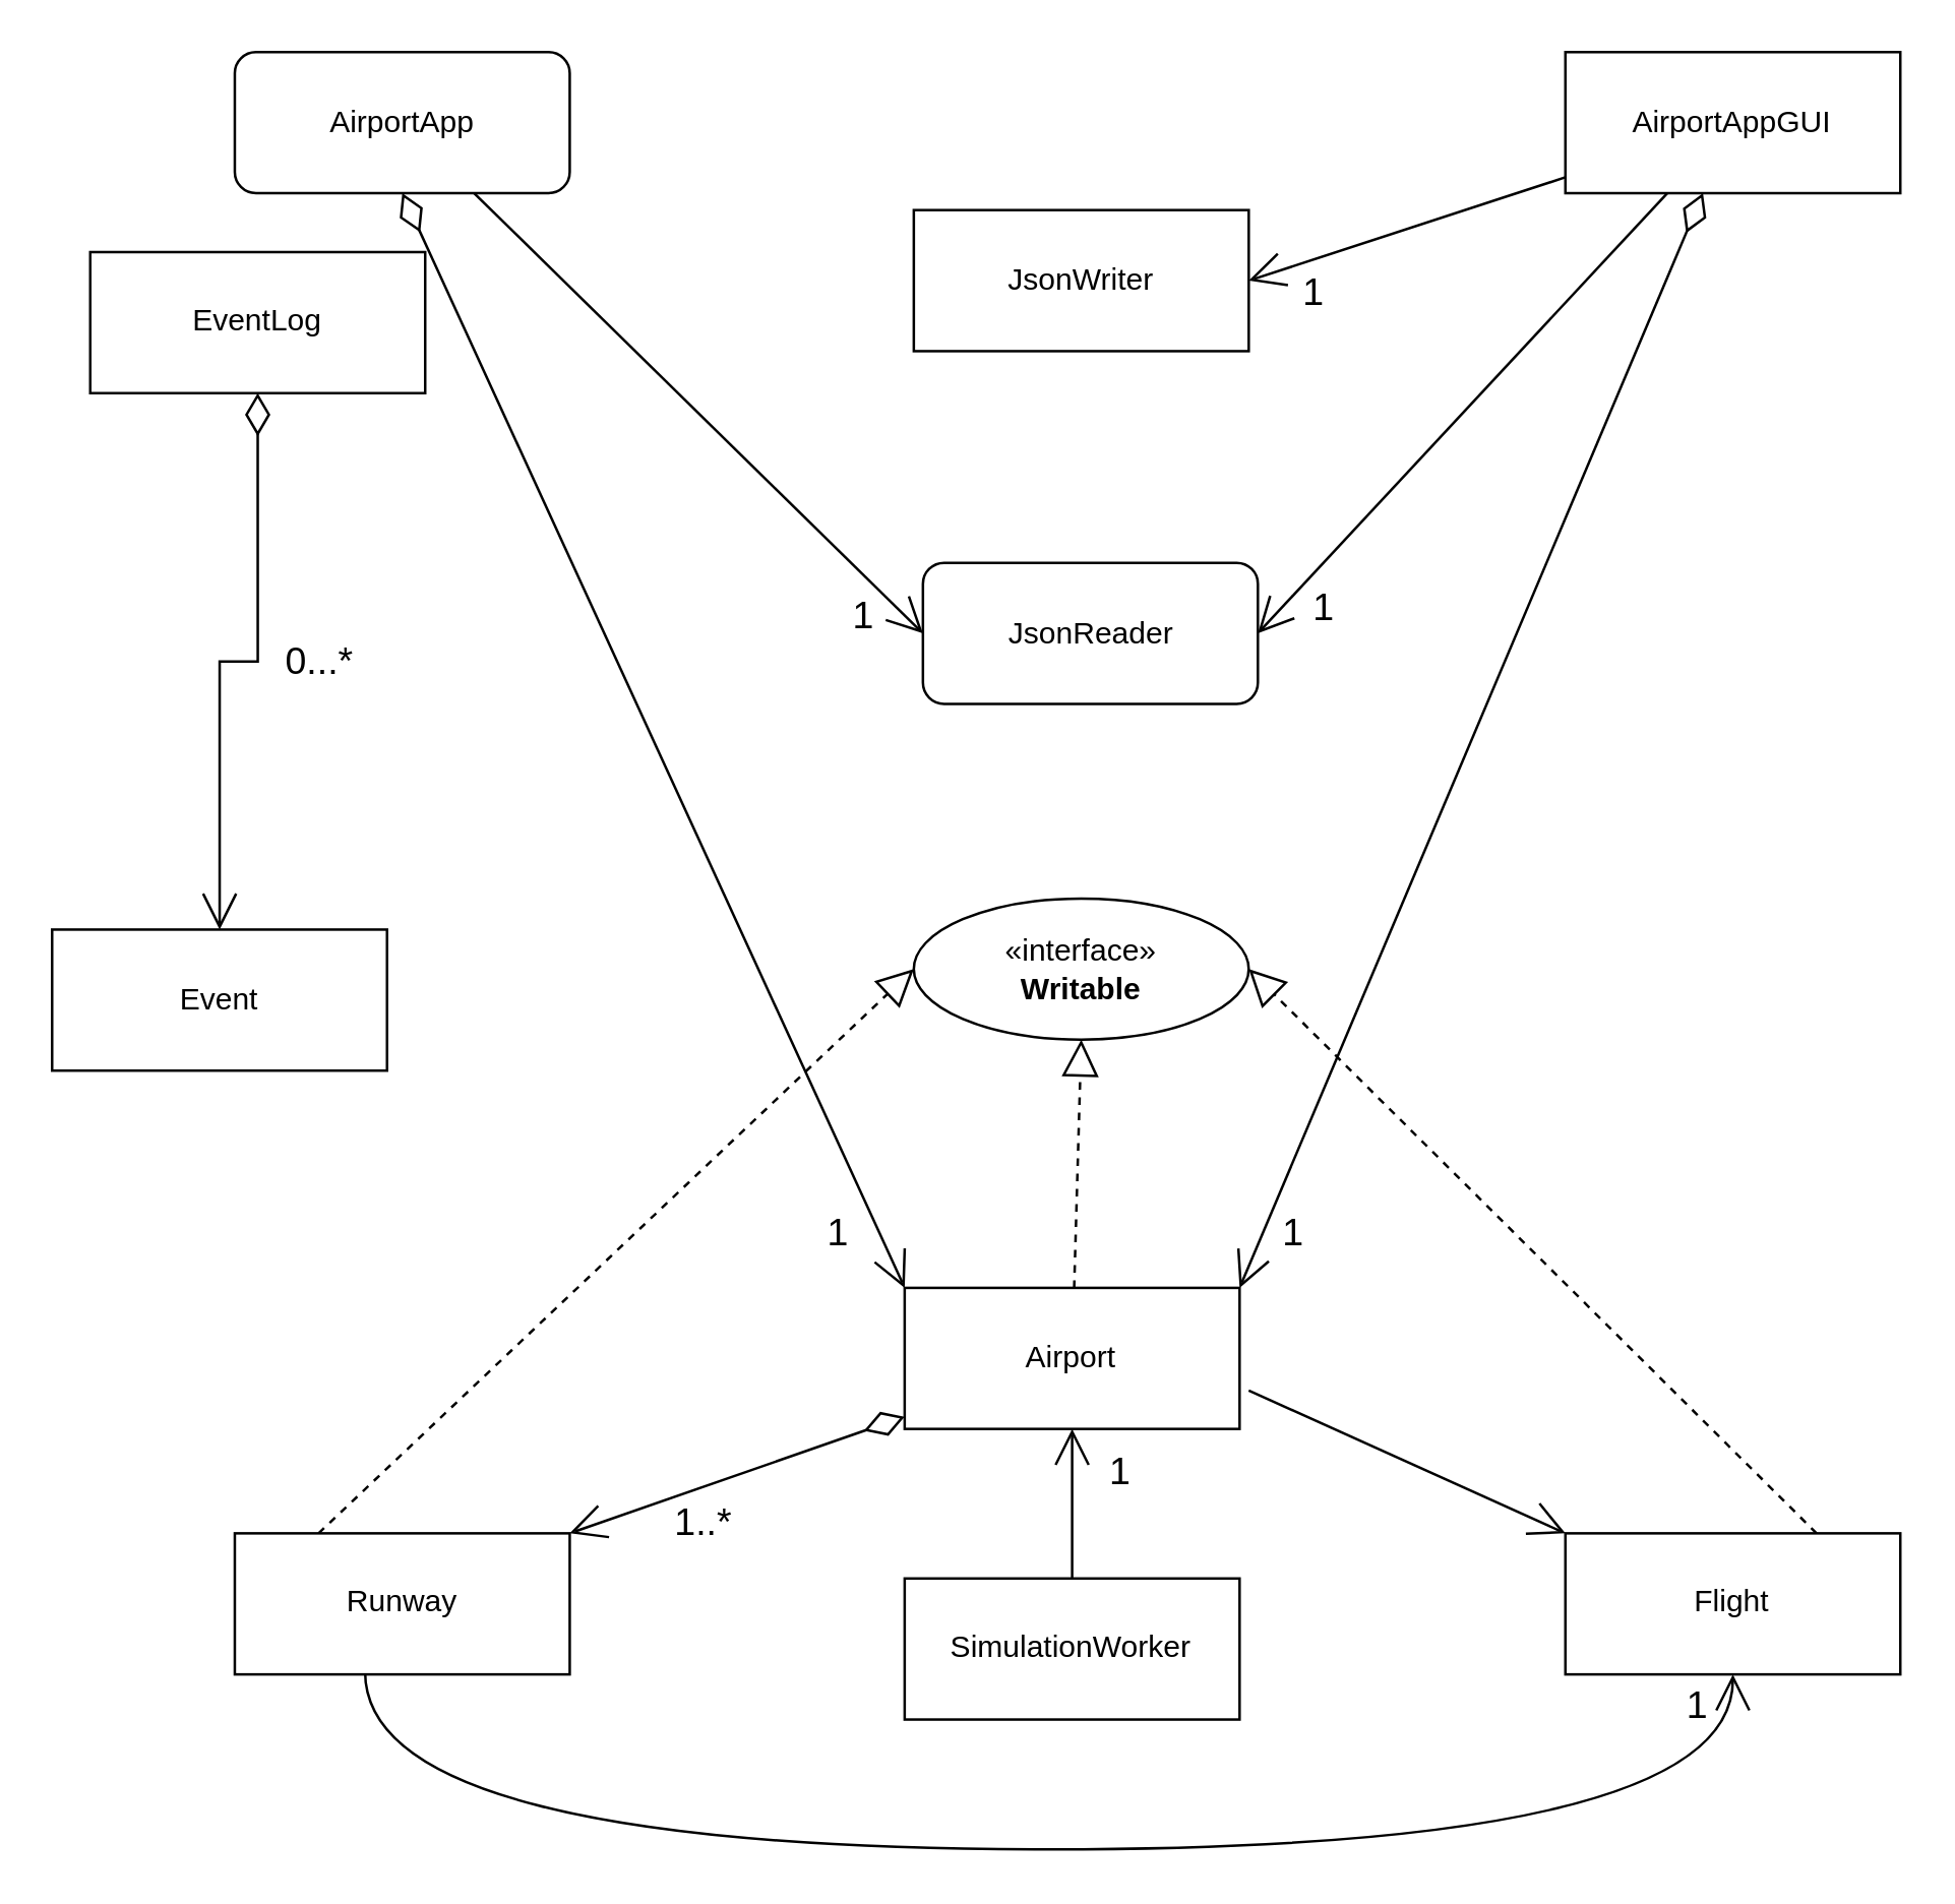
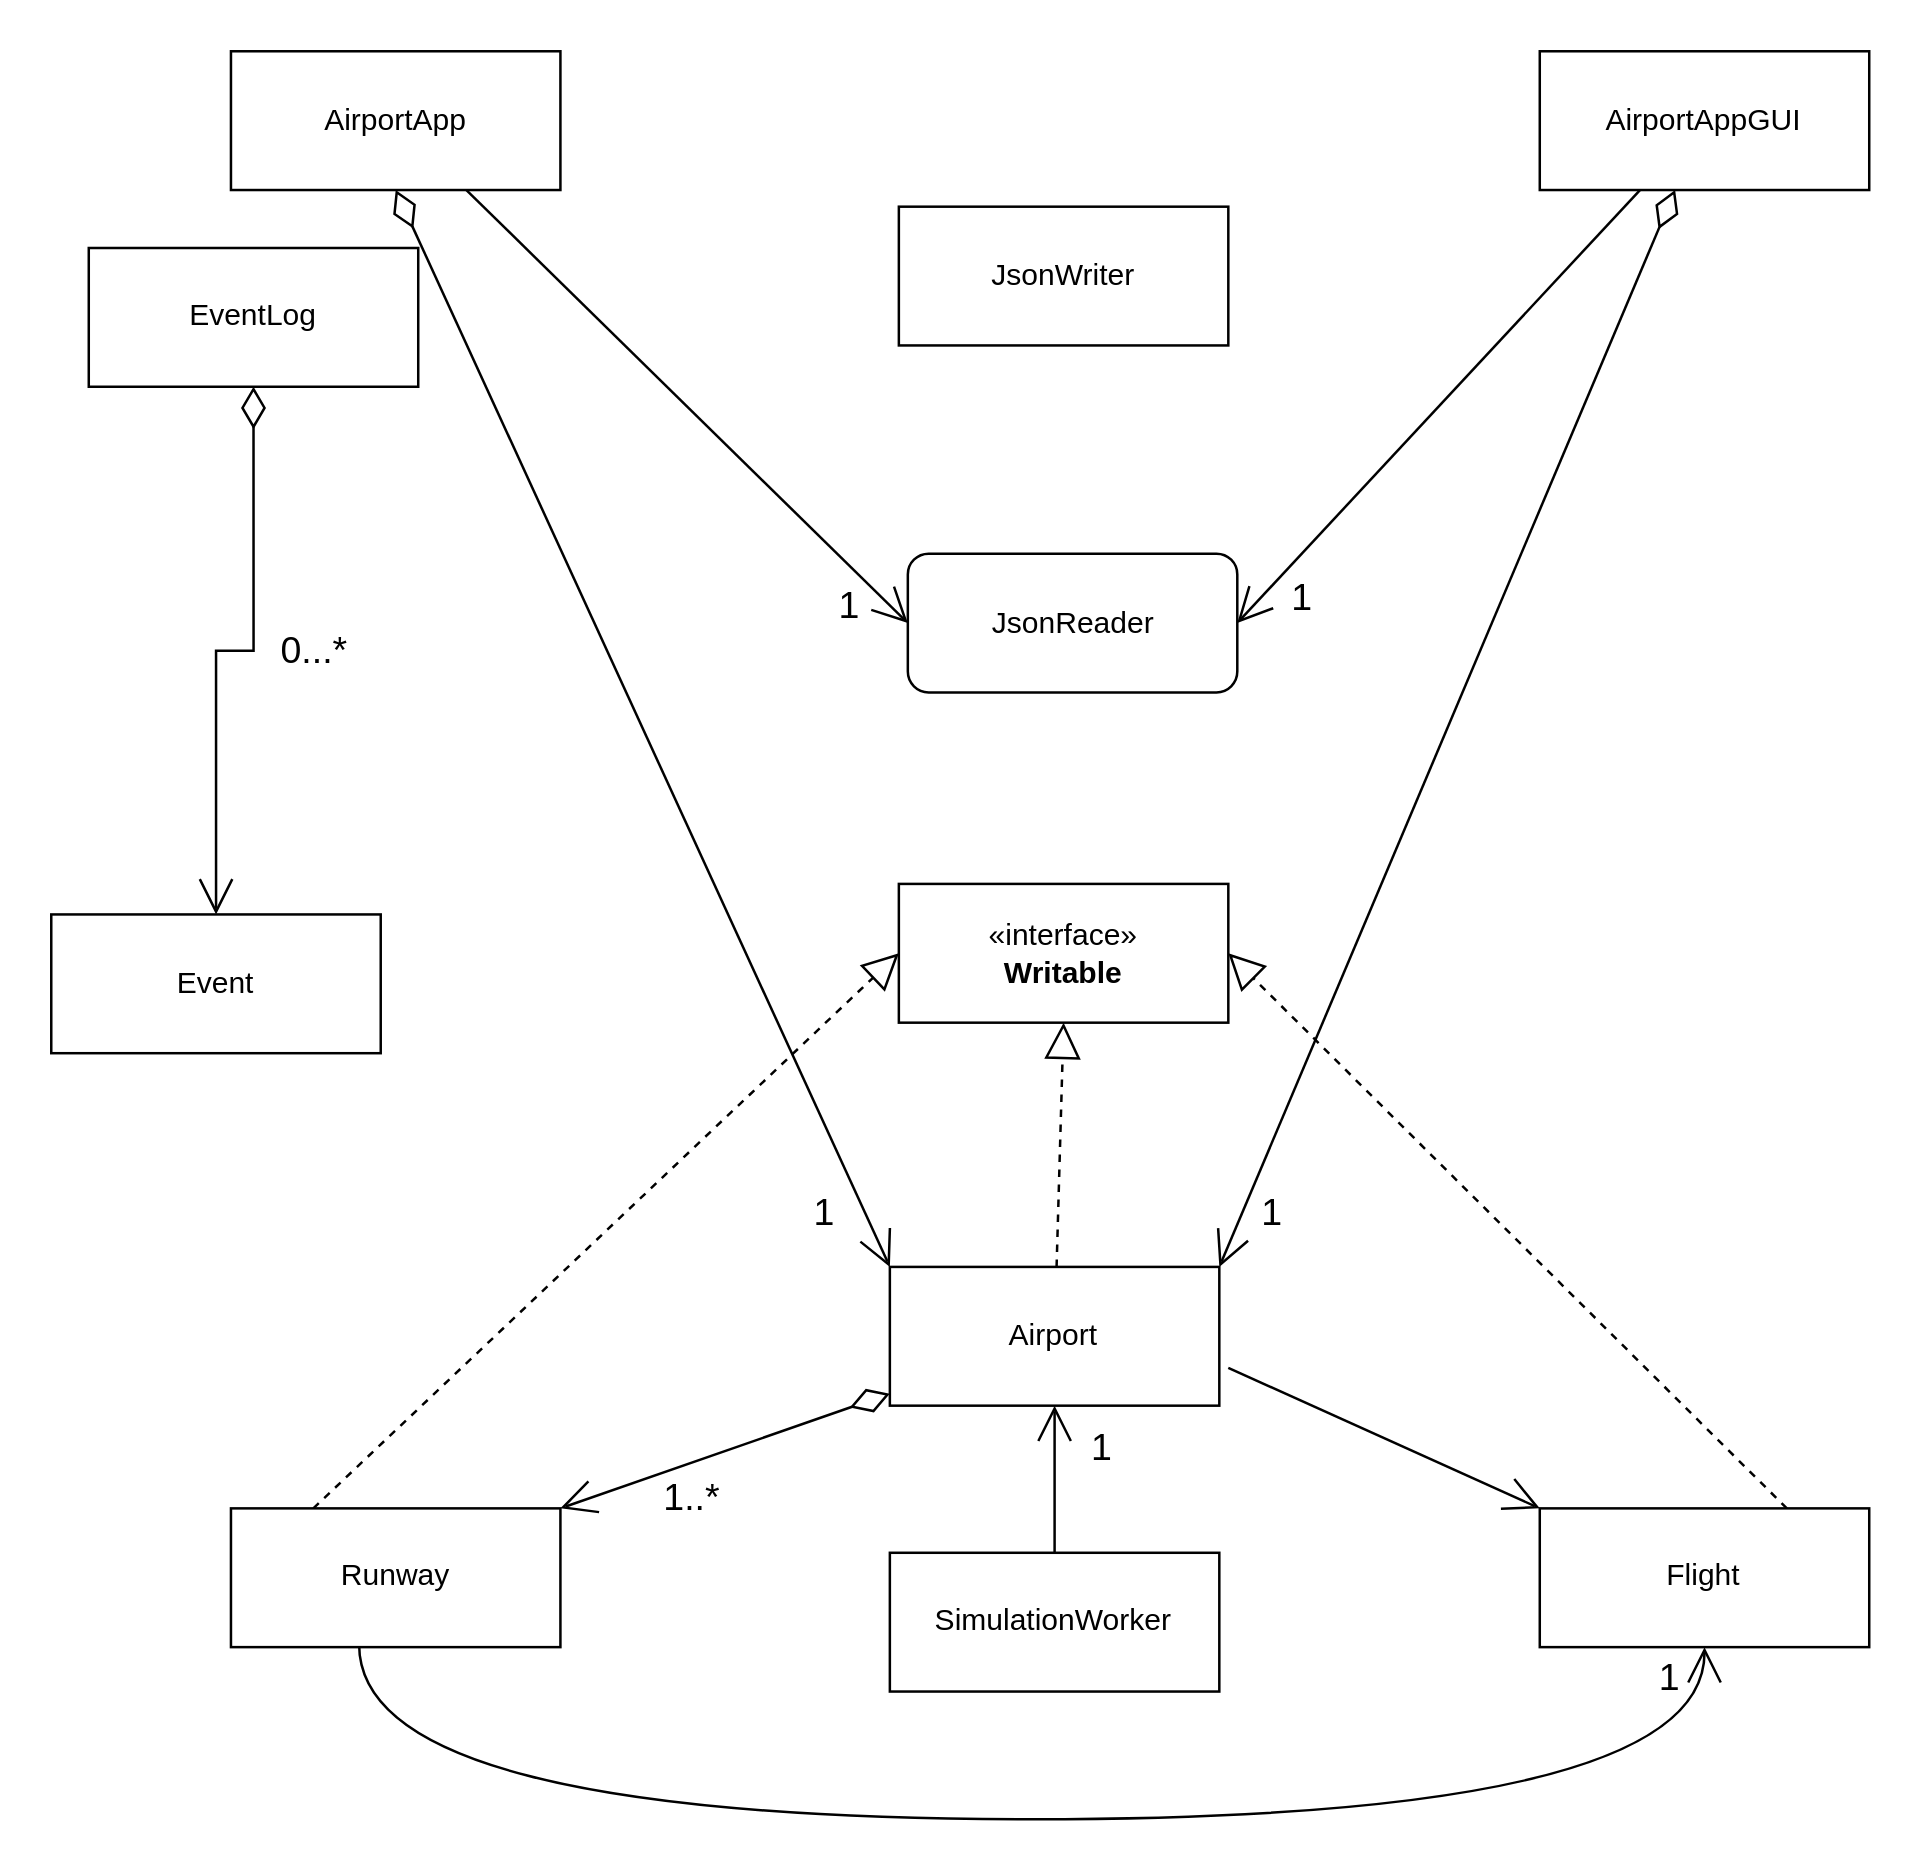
  <mxCell id="0" />
  <mxCell id="1" parent="0" />
  <mxCell id="2" style="rounded=0;orthogonalLoop=1;jettySize=auto;html=1;entryX=0.5;entryY=1;entryDx=0;entryDy=0;dashed=1;endArrow=block;endFill=0;endSize=12;" parent="1" source="6" target="13" edge="1"><mxGeometry relative="1" as="geometry" /></mxCell>
  <mxCell id="3" style="rounded=0;orthogonalLoop=1;jettySize=auto;html=1;entryX=1;entryY=0;entryDx=0;entryDy=0;endArrow=open;endFill=0;endSize=12;startSize=14;startArrow=diamondThin;startFill=0;" parent="1" source="6" target="10" edge="1"><mxGeometry relative="1" as="geometry" /></mxCell>
  <mxCell id="4" value="&lt;font style=&quot;font-size: 15px;&quot;&gt;1..*&lt;/font&gt;" style="edgeLabel;html=1;align=center;verticalAlign=middle;resizable=0;points=[];container=0;" parent="3" vertex="1" connectable="0"><mxGeometry x="0.191" y="6" relative="1" as="geometry"><mxPoint x="-3" y="8" as="offset" /></mxGeometry></mxCell>
  <mxCell id="5" style="rounded=0;orthogonalLoop=1;jettySize=auto;html=1;entryX=0;entryY=0;entryDx=0;entryDy=0;endSize=12;endArrow=open;endFill=0;" parent="1" target="12" edge="1"><mxGeometry relative="1" as="geometry"><mxPoint x="490.694" y="546.522" as="sourcePoint" /><mxPoint x="562.555" y="562.736" as="targetPoint" /></mxGeometry></mxCell>
  <mxCell id="6" value="Airport" style="html=1;whiteSpace=wrap;container=0;" parent="1" vertex="1"><mxGeometry x="355.354" y="506.132" width="131.746" height="55.495" as="geometry" /></mxCell>
  <mxCell id="7" style="rounded=0;orthogonalLoop=1;jettySize=auto;html=1;dashed=1;endArrow=block;endFill=0;endSize=12;entryX=0;entryY=0.5;entryDx=0;entryDy=0;exitX=0.25;exitY=0;exitDx=0;exitDy=0;" parent="1" source="10" target="13" edge="1"><mxGeometry relative="1" as="geometry" /></mxCell>
  <mxCell id="8" style="rounded=0;orthogonalLoop=1;jettySize=auto;html=1;exitX=0.389;exitY=0.981;exitDx=0;exitDy=0;exitPerimeter=0;entryX=0.5;entryY=1;entryDx=0;entryDy=0;edgeStyle=orthogonalEdgeStyle;endSize=12;endArrow=open;endFill=0;curved=1;" parent="1" source="10" target="12" edge="1"><mxGeometry relative="1" as="geometry"><mxPoint x="264.329" y="663.736" as="sourcePoint" /><mxPoint x="539.799" y="663.736" as="targetPoint" /><Array as="points"><mxPoint x="143.362" y="727" /><mxPoint x="681.127" y="727" /></Array></mxGeometry></mxCell>
  <mxCell id="9" value="1" style="edgeLabel;html=1;align=center;verticalAlign=middle;resizable=0;points=[];container=0;fontSize=15;" parent="8" vertex="1" connectable="0"><mxGeometry x="0.823" y="-3" relative="1" as="geometry"><mxPoint x="-18" y="-48" as="offset" /></mxGeometry></mxCell>
  <mxCell id="10" value="Runway" style="html=1;whiteSpace=wrap;container=0;" parent="1" vertex="1"><mxGeometry x="91.862" y="602.692" width="131.746" height="55.495" as="geometry" /></mxCell>
  <mxCell id="11" style="rounded=0;orthogonalLoop=1;jettySize=auto;html=1;entryX=1;entryY=0.5;entryDx=0;entryDy=0;dashed=1;endArrow=block;endFill=0;endSize=12;exitX=0.75;exitY=0;exitDx=0;exitDy=0;" parent="1" source="12" target="13" edge="1"><mxGeometry relative="1" as="geometry" /></mxCell>
  <mxCell id="12" value="Flight" style="html=1;whiteSpace=wrap;container=0;" parent="1" vertex="1"><mxGeometry x="615.254" y="602.692" width="131.746" height="55.495" as="geometry" /></mxCell>
- <mxCell id="13" value="«interface»&lt;br&gt;&lt;b&gt;Writable&lt;/b&gt;" style="ellipse;html=1;whiteSpace=wrap;container=0;" parent="1" vertex="1"><mxGeometry x="358.947" y="352.967" width="131.746" height="55.495" as="geometry" /></mxCell>
+ <mxCell id="13" value="«interface»&lt;br&gt;&lt;b&gt;Writable&lt;/b&gt;" style="html=1;whiteSpace=wrap;container=0;" parent="1" vertex="1"><mxGeometry x="358.947" y="352.967" width="131.746" height="55.495" as="geometry" /></mxCell>
  <mxCell id="14" value="Event" style="html=1;whiteSpace=wrap;container=0;" parent="1" vertex="1"><mxGeometry x="20" y="365.176" width="131.746" height="55.495" as="geometry" /></mxCell>
  <mxCell id="15" value="EventLog" style="html=1;whiteSpace=wrap;container=0;" parent="1" vertex="1"><mxGeometry x="35" y="98.67" width="131.746" height="55.495" as="geometry" /></mxCell>
  <mxCell id="16" value="JsonWriter" style="html=1;whiteSpace=wrap;container=0;" parent="1" vertex="1"><mxGeometry x="358.947" y="82.154" width="131.746" height="55.495" as="geometry" /></mxCell>
  <mxCell id="17" value="JsonReader" style="html=1;whiteSpace=wrap;container=0;rounded=1;" parent="1" vertex="1"><mxGeometry x="362.54" y="220.89" width="131.746" height="55.495" as="geometry" /></mxCell>
  <mxCell id="18" style="rounded=0;orthogonalLoop=1;jettySize=auto;html=1;entryX=1;entryY=0.5;entryDx=0;entryDy=0;endSize=12;endArrow=open;endFill=0;" parent="1" source="24" target="17" edge="1"><mxGeometry relative="1" as="geometry" /></mxCell>
  <mxCell id="19" value="1" style="edgeLabel;html=1;align=center;verticalAlign=middle;resizable=0;points=[];container=0;fontSize=15;" parent="18" vertex="1" connectable="0"><mxGeometry x="0.682" y="-3" relative="1" as="geometry"><mxPoint x="2" y="18" as="offset" /></mxGeometry></mxCell>
- <mxCell id="20" style="rounded=0;orthogonalLoop=1;jettySize=auto;html=1;entryX=1;entryY=0.5;entryDx=0;entryDy=0;endSize=12;endArrow=open;endFill=0;" parent="1" source="24" target="16" edge="1"><mxGeometry relative="1" as="geometry" /></mxCell>
- <mxCell id="21" value="1" style="edgeLabel;html=1;align=center;verticalAlign=middle;resizable=0;points=[];container=0;fontSize=15;" parent="20" vertex="1" connectable="0"><mxGeometry x="0.577" y="-2" relative="1" as="geometry"><mxPoint x="-1" y="14" as="offset" /></mxGeometry></mxCell>
  <mxCell id="22" style="rounded=0;orthogonalLoop=1;jettySize=auto;html=1;entryX=1;entryY=0;entryDx=0;entryDy=0;endSize=12;endArrow=open;endFill=0;startSize=14;startArrow=diamondThin;startFill=0;" parent="1" source="24" target="6" edge="1"><mxGeometry relative="1" as="geometry" /></mxCell>
  <mxCell id="23" value="1" style="edgeLabel;html=1;align=center;verticalAlign=middle;resizable=0;points=[];container=0;fontSize=15;" parent="22" vertex="1" connectable="0"><mxGeometry x="0.741" y="1" relative="1" as="geometry"><mxPoint x="-4" y="33" as="offset" /></mxGeometry></mxCell>
  <mxCell id="24" value="AirportAppGUI" style="html=1;whiteSpace=wrap;container=0;" parent="1" vertex="1"><mxGeometry x="615.254" y="20" width="131.746" height="55.495" as="geometry" /></mxCell>
  <mxCell id="25" style="rounded=0;orthogonalLoop=1;jettySize=auto;html=1;entryX=0;entryY=0.5;entryDx=0;entryDy=0;endSize=12;endArrow=open;endFill=0;" parent="1" source="27" target="17" edge="1"><mxGeometry relative="1" as="geometry" /></mxCell>
  <mxCell id="26" value="1" style="edgeLabel;html=1;align=center;verticalAlign=middle;resizable=0;points=[];container=0;fontSize=15;" parent="25" vertex="1" connectable="0"><mxGeometry x="0.73" relative="1" as="geometry"><mxPoint y="15" as="offset" /></mxGeometry></mxCell>
- <mxCell id="27" value="AirportApp" style="html=1;whiteSpace=wrap;container=0;rounded=1;" parent="1" vertex="1"><mxGeometry x="91.862" y="20" width="131.746" height="55.495" as="geometry" /></mxCell>
+ <mxCell id="27" value="AirportApp" style="html=1;whiteSpace=wrap;container=0;" parent="1" vertex="1"><mxGeometry x="91.862" y="20" width="131.746" height="55.495" as="geometry" /></mxCell>
  <mxCell id="28" value="" style="edgeStyle=orthogonalEdgeStyle;rounded=0;orthogonalLoop=1;jettySize=auto;html=1;endSize=12;endArrow=open;endFill=0;" parent="1" source="30" target="6" edge="1"><mxGeometry relative="1" as="geometry" /></mxCell>
  <mxCell id="29" value="1" style="edgeLabel;html=1;align=center;verticalAlign=middle;resizable=0;points=[];fontSize=15;container=0;" parent="28" vertex="1" connectable="0"><mxGeometry x="-0.016" y="-1" relative="1" as="geometry"><mxPoint x="17" y="-14" as="offset" /></mxGeometry></mxCell>
  <mxCell id="30" value="SimulationWorker" style="html=1;whiteSpace=wrap;container=0;" parent="1" vertex="1"><mxGeometry x="355.354" y="620.451" width="131.746" height="55.495" as="geometry" /></mxCell>
  <mxCell id="31" value="" style="endArrow=open;html=1;endSize=12;startArrow=diamondThin;startSize=14;startFill=0;edgeStyle=orthogonalEdgeStyle;align=left;verticalAlign=bottom;rounded=0;exitX=0.5;exitY=1;exitDx=0;exitDy=0;" parent="1" source="15" target="14" edge="1"><mxGeometry x="-0.683" y="18" relative="1" as="geometry"><mxPoint x="415.239" y="240.868" as="sourcePoint" /><mxPoint x="594.893" y="240.868" as="targetPoint" /><mxPoint as="offset" /></mxGeometry></mxCell>
  <mxCell id="32" value="0...*" style="edgeLabel;html=1;align=center;verticalAlign=middle;resizable=0;points=[];container=0;fontSize=15;" parent="31" vertex="1" connectable="0"><mxGeometry x="-0.463" y="1" relative="1" as="geometry"><mxPoint x="23" y="43" as="offset" /></mxGeometry></mxCell>
  <mxCell id="33" value="1" style="text;html=1;align=center;verticalAlign=middle;resizable=0;points=[];autosize=1;strokeColor=none;fillColor=none;container=0;fontSize=15;" parent="1" vertex="1"><mxGeometry x="315.83" y="468.615" width="26" height="30" as="geometry" /></mxCell>
  <mxCell id="34" value="" style="endArrow=open;html=1;endSize=12;startArrow=diamondThin;startSize=14;startFill=0;align=left;verticalAlign=bottom;rounded=0;exitX=0.5;exitY=1;exitDx=0;exitDy=0;entryX=0;entryY=0;entryDx=0;entryDy=0;" parent="1" source="27" target="6" edge="1"><mxGeometry x="-0.683" y="18" relative="1" as="geometry"><mxPoint x="97.85" y="285.264" as="sourcePoint" /><mxPoint x="97.85" y="376.275" as="targetPoint" /><mxPoint as="offset" /></mxGeometry></mxCell>
